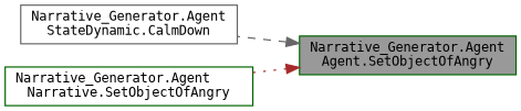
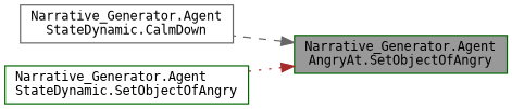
  digraph {
    fontname="DejaVu Sans Mono"
    rankdir=RL
    node [color=darkgreen fillcolor=white fontname="DejaVu Sans Mono" fontsize=10 shape=box style=filled]
    edge [dir=back fontname="DejaVu Sans Mono" fontsize=10 labelfontname=Helvetica labelfontsize=10]
-   n1 [fillcolor=grey60 fontcolor=black height=0.2 label="Narrative_Generator.Agent\lAgent.SetObjectOfAngry" width=0.4]
+   n1 [fillcolor=grey60 fontcolor=black height=0.2 label="Narrative_Generator.Agent\lAngryAt.SetObjectOfAngry" width=0.4]
    n2 [color=gray40 height=0.2 label="Narrative_Generator.Agent\lStateDynamic.CalmDown" width=0.4]
-   n3 [height=0.2 label="Narrative_Generator.Agent\lNarrative.SetObjectOfAngry" width=0.4]
+   n3 [height=0.2 label="Narrative_Generator.Agent\lStateDynamic.SetObjectOfAngry" width=0.4]
    n1 -> n2 [color=gray40 style=dashed]
    n1 -> n3 [color=brown style=dotted]
  }
